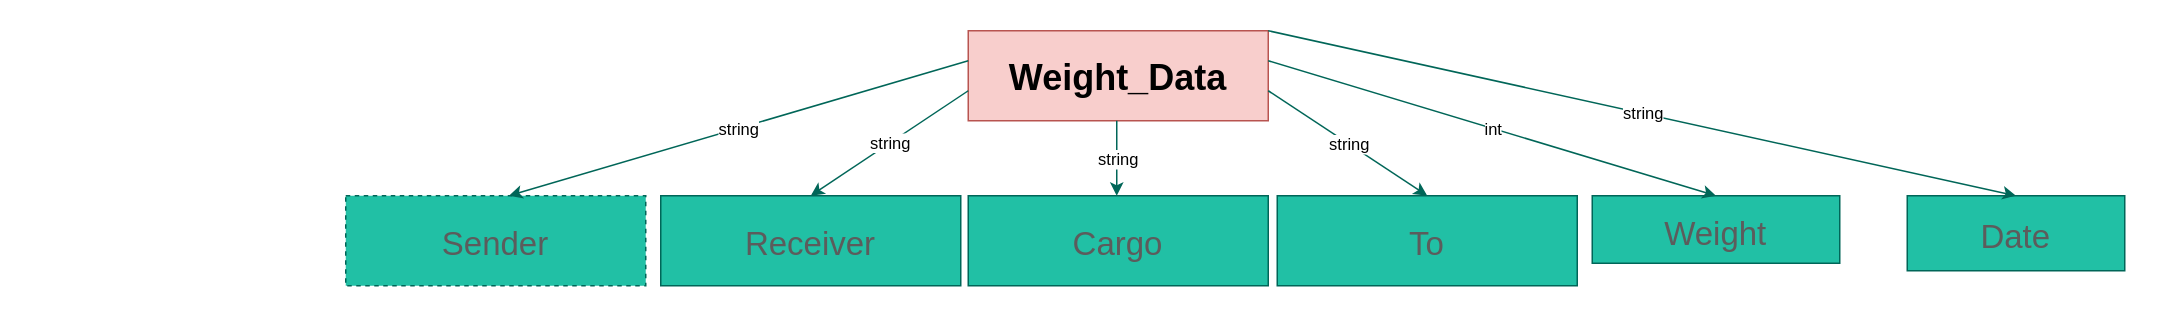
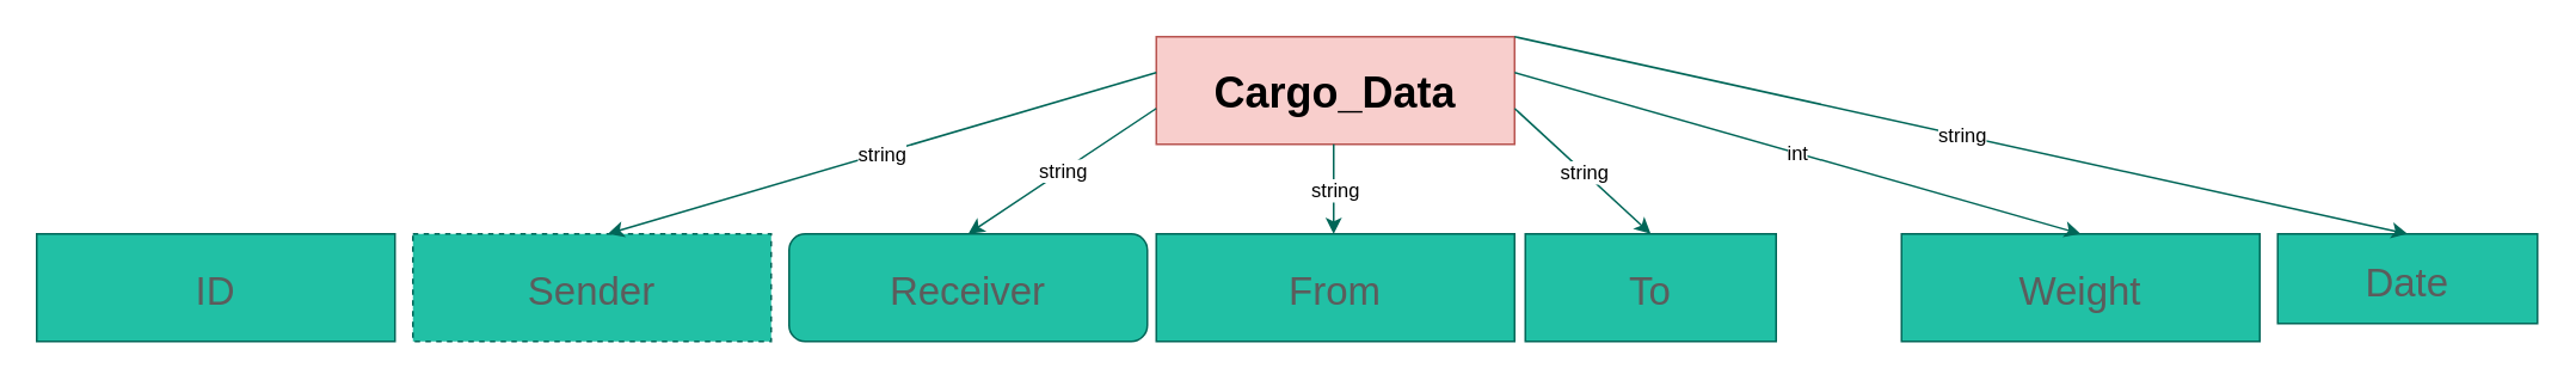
  <mxCell id="0" />
  <mxCell id="1" parent="0" />
+ <mxCell id="2" value="&lt;font style=&quot;font-size: 22px&quot;&gt;ID&lt;/font&gt;" style="rounded=0;whiteSpace=wrap;html=1;sketch=0;strokeColor=#006658;fillColor=#21C0A5;fontFamily=Helvetica;fontSize=29;fontColor=#5C5C5C;" vertex="1" parent="1"><mxGeometry x="20" y="130" width="200" height="60" as="geometry" /></mxCell>
  <mxCell id="3" value="&lt;span style=&quot;font-size: 22px&quot;&gt;Sender&lt;/span&gt;" style="rounded=0;whiteSpace=wrap;html=1;sketch=0;strokeColor=#006658;fillColor=#21C0A5;fontFamily=Helvetica;fontSize=29;fontColor=#5C5C5C;dashed=1;" vertex="1" parent="1"><mxGeometry x="230" y="130" width="200" height="60" as="geometry" /></mxCell>
- <mxCell id="4" value="&lt;span style=&quot;font-size: 22px&quot;&gt;Cargo&lt;/span&gt;" style="rounded=0;whiteSpace=wrap;html=1;sketch=0;strokeColor=#006658;fillColor=#21C0A5;fontFamily=Helvetica;fontSize=29;fontColor=#5C5C5C;" vertex="1" parent="1"><mxGeometry x="645" y="130" width="200" height="60" as="geometry" /></mxCell>
- <mxCell id="5" value="&lt;span style=&quot;font-size: 22px&quot;&gt;To&lt;/span&gt;" style="rounded=0;whiteSpace=wrap;html=1;sketch=0;strokeColor=#006658;fillColor=#21C0A5;fontFamily=Helvetica;fontSize=29;fontColor=#5C5C5C;" vertex="1" parent="1"><mxGeometry x="851" y="130" width="200" height="60" as="geometry" /></mxCell>
+ <mxCell id="4" value="&lt;span style=&quot;font-size: 22px&quot;&gt;From&lt;/span&gt;" style="rounded=0;whiteSpace=wrap;html=1;sketch=0;strokeColor=#006658;fillColor=#21C0A5;fontFamily=Helvetica;fontSize=29;fontColor=#5C5C5C;" vertex="1" parent="1"><mxGeometry x="645" y="130" width="200" height="60" as="geometry" /></mxCell>
+ <mxCell id="5" value="&lt;span style=&quot;font-size: 22px&quot;&gt;To&lt;/span&gt;" style="rounded=0;whiteSpace=wrap;html=1;sketch=0;strokeColor=#006658;fillColor=#21C0A5;fontFamily=Helvetica;fontSize=29;fontColor=#5C5C5C;" vertex="1" parent="1"><mxGeometry x="851" y="130" width="140" height="60" as="geometry" /></mxCell>
  <mxCell id="6" value="&lt;span style=&quot;font-size: 22px&quot;&gt;Date&lt;/span&gt;" style="rounded=0;whiteSpace=wrap;html=1;sketch=0;strokeColor=#006658;fillColor=#21C0A5;fontFamily=Helvetica;fontSize=29;fontColor=#5C5C5C;" vertex="1" parent="1"><mxGeometry x="1271" y="130" width="145" height="50" as="geometry" /></mxCell>
- <mxCell id="7" value="&lt;span style=&quot;font-size: 22px&quot;&gt;Weight&lt;/span&gt;" style="rounded=0;whiteSpace=wrap;html=1;sketch=0;strokeColor=#006658;fillColor=#21C0A5;fontFamily=Helvetica;fontSize=29;fontColor=#5C5C5C;" vertex="1" parent="1"><mxGeometry x="1061" y="130" width="165" height="45" as="geometry" /></mxCell>
- <mxCell id="8" value="&lt;span style=&quot;font-size: 22px&quot;&gt;Receiver&lt;/span&gt;" style="rounded=0;whiteSpace=wrap;html=1;sketch=0;strokeColor=#006658;fillColor=#21C0A5;fontFamily=Helvetica;fontSize=29;fontColor=#5C5C5C;" vertex="1" parent="1"><mxGeometry x="440" y="130" width="200" height="60" as="geometry" /></mxCell>
- <mxCell id="9" value="&lt;font size=&quot;1&quot;&gt;&lt;b style=&quot;font-size: 24px&quot;&gt;Weight_Data&lt;/b&gt;&lt;/font&gt;" style="rounded=0;whiteSpace=wrap;html=1;sketch=0;strokeColor=#b85450;fillColor=#f8cecc;fontFamily=Helvetica;fontSize=29;" vertex="1" parent="1"><mxGeometry x="645" y="20" width="200" height="60" as="geometry" /></mxCell>
+ <mxCell id="7" value="&lt;span style=&quot;font-size: 22px&quot;&gt;Weight&lt;/span&gt;" style="rounded=0;whiteSpace=wrap;html=1;sketch=0;strokeColor=#006658;fillColor=#21C0A5;fontFamily=Helvetica;fontSize=29;fontColor=#5C5C5C;" vertex="1" parent="1"><mxGeometry x="1061" y="130" width="200" height="60" as="geometry" /></mxCell>
+ <mxCell id="8" value="&lt;span style=&quot;font-size: 22px&quot;&gt;Receiver&lt;/span&gt;" style="whiteSpace=wrap;html=1;sketch=0;strokeColor=#006658;fillColor=#21C0A5;fontFamily=Helvetica;fontSize=29;fontColor=#5C5C5C;rounded=1;" vertex="1" parent="1"><mxGeometry x="440" y="130" width="200" height="60" as="geometry" /></mxCell>
+ <mxCell id="9" value="&lt;font size=&quot;1&quot;&gt;&lt;b style=&quot;font-size: 24px&quot;&gt;Cargo_Data&lt;/b&gt;&lt;/font&gt;" style="rounded=0;whiteSpace=wrap;html=1;sketch=0;strokeColor=#b85450;fillColor=#f8cecc;fontFamily=Helvetica;fontSize=29;" vertex="1" parent="1"><mxGeometry x="645" y="20" width="200" height="60" as="geometry" /></mxCell>
  <mxCell id="10" value="" style="endArrow=classic;html=1;strokeColor=#006658;fillColor=#21C0A5;fontColor=#FFFFFF;exitX=0;exitY=0;exitDx=0;exitDy=0;entryX=0.544;entryY=0;entryDx=0;entryDy=0;entryPerimeter=0;" edge="1" parent="1" target="3"><mxGeometry relative="1" as="geometry"><mxPoint x="645" y="40" as="sourcePoint" /><mxPoint x="113.8" y="147.48" as="targetPoint" /></mxGeometry></mxCell>
  <mxCell id="11" value="string" style="edgeLabel;resizable=0;html=1;align=center;verticalAlign=middle;" connectable="0" vertex="1" parent="10"><mxGeometry relative="1" as="geometry" /></mxCell>
  <mxCell id="12" value="" style="endArrow=classic;html=1;strokeColor=#006658;fillColor=#21C0A5;fontColor=#FFFFFF;exitX=0;exitY=0;exitDx=0;exitDy=0;entryX=0.5;entryY=0;entryDx=0;entryDy=0;" edge="1" parent="1" target="8"><mxGeometry relative="1" as="geometry"><mxPoint x="645" y="60" as="sourcePoint" /><mxPoint x="338.8" y="150" as="targetPoint" /></mxGeometry></mxCell>
  <mxCell id="13" value="string" style="edgeLabel;resizable=0;html=1;align=center;verticalAlign=middle;" connectable="0" vertex="1" parent="12"><mxGeometry relative="1" as="geometry" /></mxCell>
  <mxCell id="14" value="" style="endArrow=classic;html=1;strokeColor=#006658;fillColor=#21C0A5;fontColor=#FFFFFF;exitX=0;exitY=0;exitDx=0;exitDy=0;" edge="1" parent="1"><mxGeometry relative="1" as="geometry"><mxPoint x="744" y="80" as="sourcePoint" /><mxPoint x="744" y="130" as="targetPoint" /></mxGeometry></mxCell>
  <mxCell id="15" value="string" style="edgeLabel;resizable=0;html=1;align=center;verticalAlign=middle;" connectable="0" vertex="1" parent="14"><mxGeometry relative="1" as="geometry" /></mxCell>
  <mxCell id="16" value="" style="endArrow=classic;html=1;strokeColor=#006658;fillColor=#21C0A5;fontColor=#FFFFFF;exitX=0;exitY=0;exitDx=0;exitDy=0;entryX=0.5;entryY=0;entryDx=0;entryDy=0;" edge="1" parent="1" target="6"><mxGeometry relative="1" as="geometry"><mxPoint x="845" y="20" as="sourcePoint" /><mxPoint x="313.8" y="127.48" as="targetPoint" /></mxGeometry></mxCell>
  <mxCell id="17" value="string" style="edgeLabel;resizable=0;html=1;align=center;verticalAlign=middle;" connectable="0" vertex="1" parent="16"><mxGeometry relative="1" as="geometry" /></mxCell>
  <mxCell id="18" value="" style="endArrow=classic;html=1;strokeColor=#006658;fillColor=#21C0A5;fontColor=#FFFFFF;exitX=0;exitY=0;exitDx=0;exitDy=0;entryX=0.5;entryY=0;entryDx=0;entryDy=0;" edge="1" parent="1" target="7"><mxGeometry relative="1" as="geometry"><mxPoint x="845" y="40" as="sourcePoint" /><mxPoint x="1371" y="150" as="targetPoint" /></mxGeometry></mxCell>
  <mxCell id="19" value="int" style="edgeLabel;resizable=0;html=1;align=center;verticalAlign=middle;" connectable="0" vertex="1" parent="18"><mxGeometry relative="1" as="geometry" /></mxCell>
  <mxCell id="20" value="" style="endArrow=classic;html=1;strokeColor=#006658;fillColor=#21C0A5;fontColor=#FFFFFF;exitX=0;exitY=0;exitDx=0;exitDy=0;entryX=0.5;entryY=0;entryDx=0;entryDy=0;" edge="1" parent="1" target="5"><mxGeometry relative="1" as="geometry"><mxPoint x="845" y="60" as="sourcePoint" /><mxPoint x="740" y="130" as="targetPoint" /></mxGeometry></mxCell>
  <mxCell id="21" value="string" style="edgeLabel;resizable=0;html=1;align=center;verticalAlign=middle;" connectable="0" vertex="1" parent="20"><mxGeometry relative="1" as="geometry" /></mxCell>
